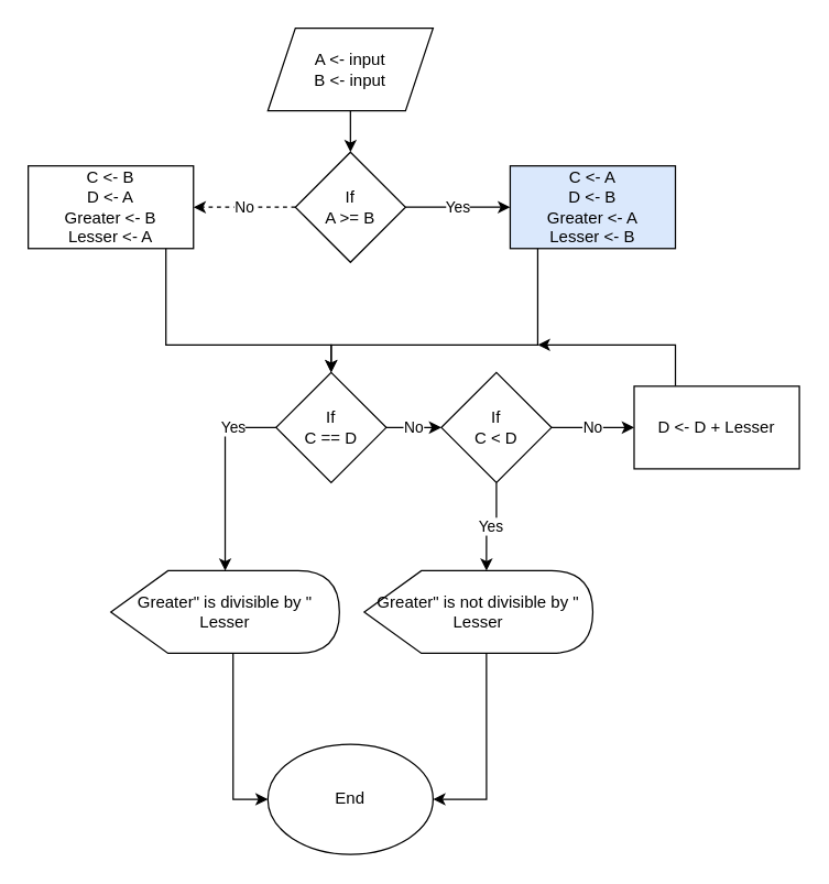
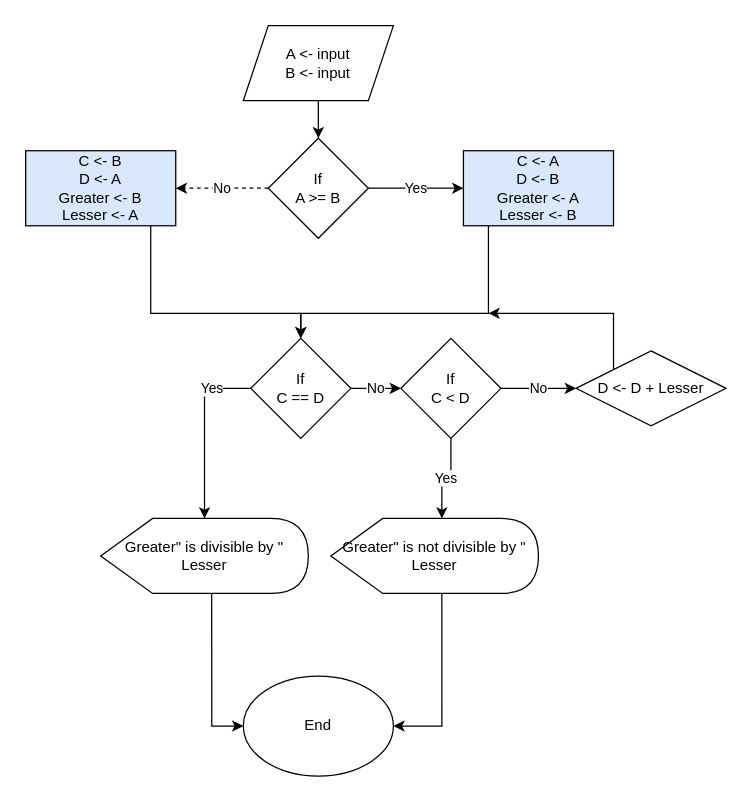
  <mxCell id="0" />
  <mxCell id="1" parent="0" />
  <mxCell id="2" value="End" style="ellipse;whiteSpace=wrap;html=1;" vertex="1" parent="1"><mxGeometry x="194" y="540" width="120" height="80" as="geometry" /></mxCell>
  <mxCell id="3" value="" style="edgeStyle=orthogonalEdgeStyle;rounded=0;orthogonalLoop=1;jettySize=auto;html=1;" edge="1" parent="1" source="4" target="7"><mxGeometry relative="1" as="geometry" /></mxCell>
  <mxCell id="4" value="A &amp;lt;- input&lt;br&gt;B &amp;lt;- input" style="shape=parallelogram;perimeter=parallelogramPerimeter;whiteSpace=wrap;html=1;fixedSize=1;" vertex="1" parent="1"><mxGeometry x="194" y="20" width="120" height="60" as="geometry" /></mxCell>
  <mxCell id="5" value="Yes" style="edgeStyle=orthogonalEdgeStyle;rounded=0;orthogonalLoop=1;jettySize=auto;html=1;" edge="1" parent="1" source="7" target="9"><mxGeometry relative="1" as="geometry" /></mxCell>
  <mxCell id="6" value="No" style="edgeStyle=orthogonalEdgeStyle;rounded=0;orthogonalLoop=1;jettySize=auto;html=1;dashed=1;" edge="1" parent="1" source="7" target="11"><mxGeometry relative="1" as="geometry" /></mxCell>
  <mxCell id="7" value="If&lt;br&gt;A &amp;gt;= B" style="rhombus;whiteSpace=wrap;html=1;" vertex="1" parent="1"><mxGeometry x="214" y="110" width="80" height="80" as="geometry" /></mxCell>
  <mxCell id="8" value="" style="edgeStyle=orthogonalEdgeStyle;rounded=0;orthogonalLoop=1;jettySize=auto;html=1;" edge="1" parent="1" source="9" target="14"><mxGeometry relative="1" as="geometry"><mxPoint x="254" y="280" as="targetPoint" /><Array as="points"><mxPoint x="390" y="250" /><mxPoint x="240" y="250" /></Array></mxGeometry></mxCell>
  <mxCell id="9" value="C &amp;lt;- A&lt;br&gt;D &amp;lt;- B&lt;br&gt;Greater &amp;lt;- A&lt;br&gt;Lesser &amp;lt;- B" style="whiteSpace=wrap;html=1;fillColor=#dae8fc;" vertex="1" parent="1"><mxGeometry x="370" y="120" width="120" height="60" as="geometry" /></mxCell>
  <mxCell id="10" style="edgeStyle=orthogonalEdgeStyle;rounded=0;orthogonalLoop=1;jettySize=auto;html=1;entryX=0.5;entryY=0;entryDx=0;entryDy=0;" edge="1" parent="1" source="11" target="14"><mxGeometry relative="1" as="geometry"><mxPoint x="254" y="280" as="targetPoint" /><Array as="points"><mxPoint x="120" y="250" /><mxPoint x="240" y="250" /></Array></mxGeometry></mxCell>
- <mxCell id="11" value="C &amp;lt;- B&lt;br&gt;D &amp;lt;- A&lt;br&gt;Greater &amp;lt;- B&lt;br&gt;Lesser &amp;lt;- A" style="whiteSpace=wrap;html=1;" vertex="1" parent="1"><mxGeometry x="20" y="120" width="120" height="60" as="geometry" /></mxCell>
+ <mxCell id="11" value="C &amp;lt;- B&lt;br&gt;D &amp;lt;- A&lt;br&gt;Greater &amp;lt;- B&lt;br&gt;Lesser &amp;lt;- A" style="whiteSpace=wrap;html=1;fillColor=#dae8fc;" vertex="1" parent="1"><mxGeometry x="20" y="120" width="120" height="60" as="geometry" /></mxCell>
  <mxCell id="12" value="Yes" style="edgeStyle=orthogonalEdgeStyle;rounded=0;orthogonalLoop=1;jettySize=auto;html=1;exitX=1;exitY=0.5;exitDx=0;exitDy=0;" edge="1" parent="1" source="14" target="16"><mxGeometry relative="1" as="geometry"><Array as="points"><mxPoint x="163" y="310" /></Array></mxGeometry></mxCell>
  <mxCell id="13" value="No" style="edgeStyle=orthogonalEdgeStyle;rounded=0;orthogonalLoop=1;jettySize=auto;html=1;" edge="1" parent="1" source="14" target="21"><mxGeometry relative="1" as="geometry" /></mxCell>
  <mxCell id="14" value="If&lt;br&gt;C == D" style="rhombus;whiteSpace=wrap;html=1;" vertex="1" parent="1"><mxGeometry x="200" y="270" width="80" height="80" as="geometry" /></mxCell>
  <mxCell id="15" style="edgeStyle=orthogonalEdgeStyle;rounded=0;orthogonalLoop=1;jettySize=auto;html=1;exitX=0;exitY=0;exitDx=88.75;exitDy=60;exitPerimeter=0;entryX=0;entryY=0.5;entryDx=0;entryDy=0;" edge="1" parent="1" source="16" target="2"><mxGeometry relative="1" as="geometry" /></mxCell>
  <mxCell id="16" value="&lt;span&gt;Greater&quot; is divisible by &quot; Lesser&lt;/span&gt;" style="shape=display;whiteSpace=wrap;html=1;" vertex="1" parent="1"><mxGeometry x="80" y="414" width="166" height="60" as="geometry" /></mxCell>
  <mxCell id="17" style="edgeStyle=orthogonalEdgeStyle;rounded=0;orthogonalLoop=1;jettySize=auto;html=1;" edge="1" parent="1" source="18"><mxGeometry relative="1" as="geometry"><mxPoint x="390" y="250" as="targetPoint" /><Array as="points"><mxPoint x="490" y="250" /></Array></mxGeometry></mxCell>
- <mxCell id="18" value="D &amp;lt;- D + Lesser" style="whiteSpace=wrap;html=1;" vertex="1" parent="1"><mxGeometry x="460" y="280" width="120" height="60" as="geometry" /></mxCell>
+ <mxCell id="18" value="D &amp;lt;- D + Lesser" style="rhombus;whiteSpace=wrap;html=1;" vertex="1" parent="1"><mxGeometry x="460" y="280" width="120" height="60" as="geometry" /></mxCell>
  <mxCell id="19" value="No" style="edgeStyle=orthogonalEdgeStyle;rounded=0;orthogonalLoop=1;jettySize=auto;html=1;exitX=1;exitY=0.5;exitDx=0;exitDy=0;entryX=0;entryY=0.5;entryDx=0;entryDy=0;" edge="1" parent="1" source="21" target="18"><mxGeometry relative="1" as="geometry"><mxPoint x="440" y="310" as="targetPoint" /></mxGeometry></mxCell>
  <mxCell id="20" value="Yes" style="edgeStyle=orthogonalEdgeStyle;rounded=0;orthogonalLoop=1;jettySize=auto;html=1;exitX=0.5;exitY=1;exitDx=0;exitDy=0;entryX=0;entryY=0;entryDx=88.75;entryDy=0;entryPerimeter=0;" edge="1" parent="1" source="21" target="23"><mxGeometry relative="1" as="geometry" /></mxCell>
  <mxCell id="21" value="If&lt;br&gt;C &amp;lt; D" style="rhombus;whiteSpace=wrap;html=1;" vertex="1" parent="1"><mxGeometry x="320" y="270" width="80" height="80" as="geometry" /></mxCell>
  <mxCell id="22" style="edgeStyle=orthogonalEdgeStyle;rounded=0;orthogonalLoop=1;jettySize=auto;html=1;exitX=0;exitY=0;exitDx=88.75;exitDy=60;exitPerimeter=0;entryX=1;entryY=0.5;entryDx=0;entryDy=0;" edge="1" parent="1" source="23" target="2"><mxGeometry relative="1" as="geometry" /></mxCell>
  <mxCell id="23" value="&lt;span&gt;Greater&quot; is not divisible by &quot; Lesser&lt;/span&gt;" style="shape=display;whiteSpace=wrap;html=1;" vertex="1" parent="1"><mxGeometry x="264" y="414" width="166" height="60" as="geometry" /></mxCell>
